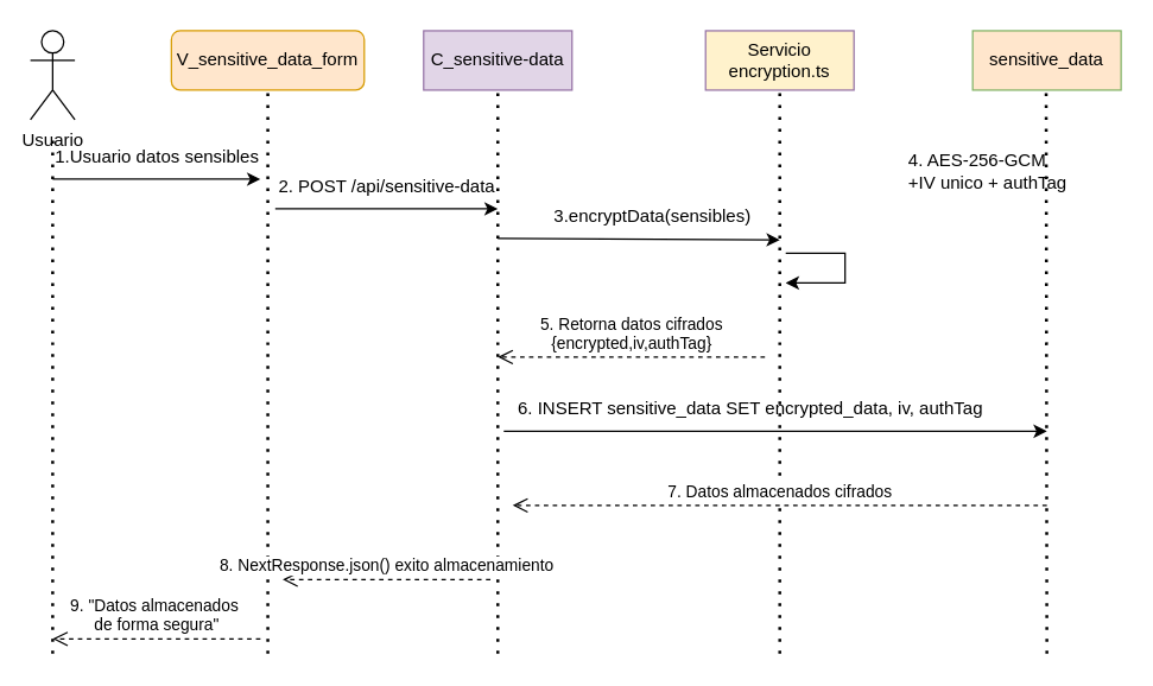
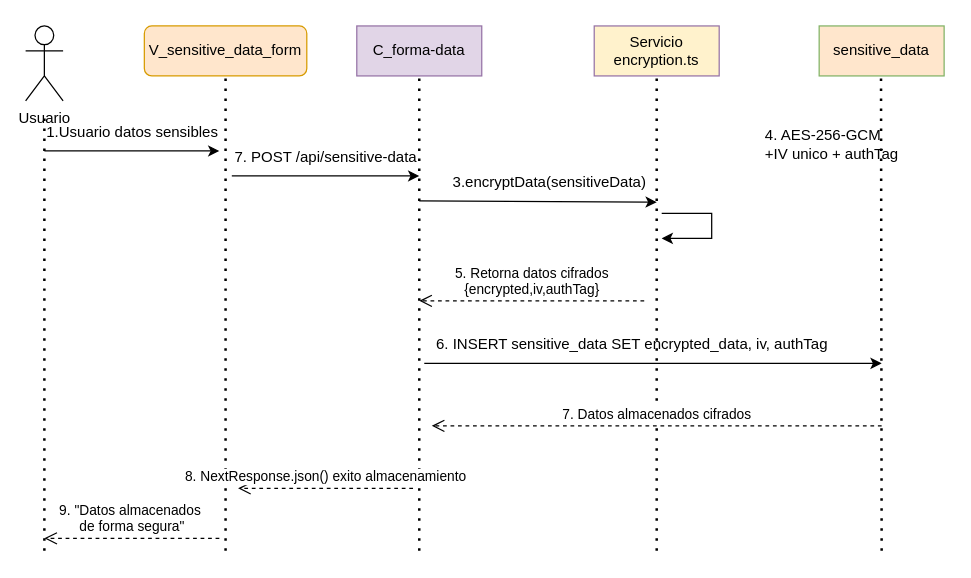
  <mxCell id="0" />
  <mxCell id="1" parent="0" />
  <mxCell id="2" value="Usuario" style="shape=umlActor;verticalLabelPosition=bottom;verticalAlign=top;html=1;outlineConnect=0;" parent="1" vertex="1"><mxGeometry x="20" y="20" width="30" height="60" as="geometry" /></mxCell>
  <mxCell id="3" value="V_sensitive_data_form" style="whiteSpace=wrap;html=1;fillColor=#ffe6cc;strokeColor=#d79b00;rounded=1;" parent="1" vertex="1"><mxGeometry x="115" y="20" width="130" height="40" as="geometry" /></mxCell>
- <mxCell id="4" value="C_sensitive-data" style="rounded=0;whiteSpace=wrap;html=1;fillColor=#e1d5e7;strokeColor=#9673a6;" parent="1" vertex="1"><mxGeometry x="285" y="20" width="100" height="40" as="geometry" /></mxCell>
+ <mxCell id="4" value="C_forma-data" style="rounded=0;whiteSpace=wrap;html=1;fillColor=#e1d5e7;strokeColor=#9673a6;" parent="1" vertex="1"><mxGeometry x="285" y="20" width="100" height="40" as="geometry" /></mxCell>
  <mxCell id="5" value="sensitive_data" style="rounded=0;whiteSpace=wrap;html=1;fillColor=#ffe6cc;strokeColor=#82b366;" parent="1" vertex="1"><mxGeometry x="655" y="20" width="100" height="40" as="geometry" /></mxCell>
  <mxCell id="6" value="" style="endArrow=none;dashed=1;html=1;dashPattern=1 3;strokeWidth=2;rounded=0;" parent="1" edge="1"><mxGeometry width="50" height="50" relative="1" as="geometry"><mxPoint x="35" y="440" as="sourcePoint" /><mxPoint x="35" y="90" as="targetPoint" /></mxGeometry></mxCell>
  <mxCell id="7" value="" style="endArrow=none;dashed=1;html=1;dashPattern=1 3;strokeWidth=2;rounded=0;entryX=0.5;entryY=1;entryDx=0;entryDy=0;" parent="1" target="3" edge="1"><mxGeometry width="50" height="50" relative="1" as="geometry"><mxPoint x="180" y="440" as="sourcePoint" /><mxPoint x="415" y="260" as="targetPoint" /></mxGeometry></mxCell>
  <mxCell id="8" value="" style="endArrow=none;dashed=1;html=1;dashPattern=1 3;strokeWidth=2;rounded=0;entryX=0.5;entryY=1;entryDx=0;entryDy=0;" parent="1" edge="1"><mxGeometry width="50" height="50" relative="1" as="geometry"><mxPoint x="335" y="440" as="sourcePoint" /><mxPoint x="335" y="60" as="targetPoint" /></mxGeometry></mxCell>
  <mxCell id="9" value="" style="endArrow=none;dashed=1;html=1;dashPattern=1 3;strokeWidth=2;rounded=0;entryX=0.5;entryY=1;entryDx=0;entryDy=0;" parent="1" edge="1"><mxGeometry width="50" height="50" relative="1" as="geometry"><mxPoint x="705" y="440" as="sourcePoint" /><mxPoint x="704.5" y="60" as="targetPoint" /></mxGeometry></mxCell>
  <mxCell id="10" value="1.Usuario datos sensibles" style="text;html=1;align=left;verticalAlign=middle;resizable=0;points=[];autosize=1;strokeColor=none;fillColor=none;" parent="1" vertex="1"><mxGeometry x="35" y="90" width="160" height="30" as="geometry" /></mxCell>
  <mxCell id="11" value="" style="endArrow=classic;html=1;rounded=0;" parent="1" edge="1"><mxGeometry width="50" height="50" relative="1" as="geometry"><mxPoint x="35" y="120" as="sourcePoint" /><mxPoint x="175" y="120" as="targetPoint" /></mxGeometry></mxCell>
  <mxCell id="12" value="" style="endArrow=classic;html=1;rounded=0;" parent="1" edge="1"><mxGeometry width="50" height="50" relative="1" as="geometry"><mxPoint x="185" y="140" as="sourcePoint" /><mxPoint x="335" y="140" as="targetPoint" /></mxGeometry></mxCell>
- <mxCell id="13" value="2. POST /api/sensitive-data" style="text;html=1;align=center;verticalAlign=middle;resizable=0;points=[];autosize=1;strokeColor=none;fillColor=none;" parent="1" vertex="1"><mxGeometry x="175" y="110" width="170" height="30" as="geometry" /></mxCell>
+ <mxCell id="13" value="7. POST /api/sensitive-data" style="text;html=1;align=center;verticalAlign=middle;resizable=0;points=[];autosize=1;strokeColor=none;fillColor=none;" parent="1" vertex="1"><mxGeometry x="175" y="110" width="170" height="30" as="geometry" /></mxCell>
  <mxCell id="14" value="" style="endArrow=classic;html=1;rounded=0;entryX=0.978;entryY=1.033;entryDx=0;entryDy=0;entryPerimeter=0;" parent="1" target="15" edge="1"><mxGeometry width="50" height="50" relative="1" as="geometry"><mxPoint x="335" y="160" as="sourcePoint" /><mxPoint x="512.56" y="178.32" as="targetPoint" /></mxGeometry></mxCell>
- <mxCell id="15" value="3.encryptData(sensibles)" style="text;html=1;align=center;verticalAlign=middle;resizable=0;points=[];autosize=1;strokeColor=none;fillColor=none;" parent="1" vertex="1"><mxGeometry x="349" y="130" width="180" height="30" as="geometry" /></mxCell>
+ <mxCell id="15" value="3.encryptData(sensitiveData)" style="text;html=1;align=center;verticalAlign=middle;resizable=0;points=[];autosize=1;strokeColor=none;fillColor=none;" parent="1" vertex="1"><mxGeometry x="349" y="130" width="180" height="30" as="geometry" /></mxCell>
  <mxCell id="16" value="" style="endArrow=classic;html=1;rounded=0;" parent="1" edge="1"><mxGeometry width="50" height="50" relative="1" as="geometry"><mxPoint x="529" y="170" as="sourcePoint" /><mxPoint x="529" y="190" as="targetPoint" /><Array as="points"><mxPoint x="569" y="170" /><mxPoint x="569" y="190" /></Array></mxGeometry></mxCell>
  <mxCell id="17" value="4. AES-256-GCM&lt;br&gt;+IV unico + authTag" style="text;html=1;align=left;verticalAlign=middle;resizable=0;points=[];autosize=1;strokeColor=none;fillColor=none;" parent="1" vertex="1"><mxGeometry x="610" y="95" width="130" height="40" as="geometry" /></mxCell>
  <mxCell id="18" value="Servicio encryption.ts" style="rounded=0;whiteSpace=wrap;html=1;fillColor=#fff2cc;strokeColor=#9673a6;" vertex="1" parent="1"><mxGeometry x="475" y="20" width="100" height="40" as="geometry" /></mxCell>
  <mxCell id="19" value="" style="endArrow=none;dashed=1;html=1;dashPattern=1 3;strokeWidth=2;rounded=0;entryX=0.5;entryY=1;entryDx=0;entryDy=0;" edge="1" parent="1"><mxGeometry width="50" height="50" relative="1" as="geometry"><mxPoint x="525" y="440" as="sourcePoint" /><mxPoint x="525" y="60" as="targetPoint" /></mxGeometry></mxCell>
  <mxCell id="20" value="5. Retorna datos cifrados&lt;br&gt;{encrypted,iv,authTag}" style="html=1;verticalAlign=bottom;endArrow=open;dashed=1;endSize=8;curved=0;rounded=0;" edge="1" parent="1"><mxGeometry relative="1" as="geometry"><mxPoint x="515" y="240" as="sourcePoint" /><mxPoint x="335" y="240" as="targetPoint" /></mxGeometry></mxCell>
  <mxCell id="21" value="6. INSERT sensitive_data SET encrypted_data, iv, authTag" style="text;html=1;align=center;verticalAlign=middle;resizable=0;points=[];autosize=1;strokeColor=none;fillColor=none;" vertex="1" parent="1"><mxGeometry x="335" y="260" width="340" height="30" as="geometry" /></mxCell>
  <mxCell id="22" value="" style="endArrow=classic;html=1;rounded=0;" edge="1" parent="1"><mxGeometry width="50" height="50" relative="1" as="geometry"><mxPoint x="339" y="290" as="sourcePoint" /><mxPoint x="705" y="290" as="targetPoint" /></mxGeometry></mxCell>
  <mxCell id="23" value="7. Datos almacenados cifrados" style="html=1;verticalAlign=bottom;endArrow=open;dashed=1;endSize=8;curved=0;rounded=0;" edge="1" parent="1"><mxGeometry relative="1" as="geometry"><mxPoint x="705" y="340" as="sourcePoint" /><mxPoint x="345" y="340" as="targetPoint" /></mxGeometry></mxCell>
  <mxCell id="24" value="8. NextResponse.json() exito almacenamiento" style="html=1;verticalAlign=bottom;endArrow=open;dashed=1;endSize=8;curved=0;rounded=0;" edge="1" parent="1"><mxGeometry relative="1" as="geometry"><mxPoint x="330" y="390" as="sourcePoint" /><mxPoint x="190" y="390" as="targetPoint" /></mxGeometry></mxCell>
  <mxCell id="25" value="&lt;div&gt;9. &quot;Datos almacenados&amp;nbsp;&lt;/div&gt;&lt;div&gt;de forma segura&quot;&lt;/div&gt;" style="html=1;verticalAlign=bottom;endArrow=open;dashed=1;endSize=8;curved=0;rounded=0;" edge="1" parent="1"><mxGeometry relative="1" as="geometry"><mxPoint x="175" y="430" as="sourcePoint" /><mxPoint x="35" y="430" as="targetPoint" /></mxGeometry></mxCell>
